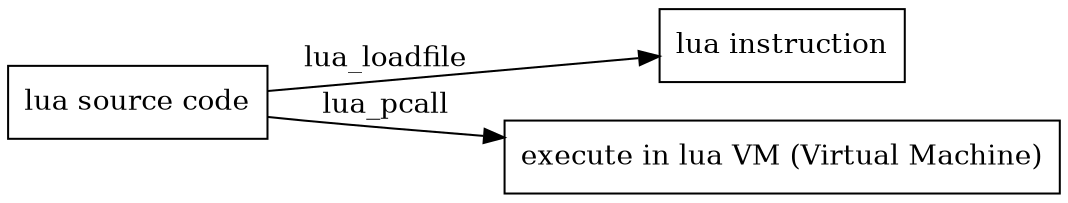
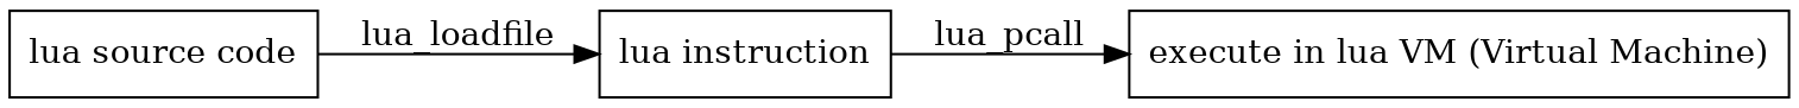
  digraph {
    rankdir=LR
    node [shape=record]
    n1 [label="lua source code"]
    n2 [label="lua instruction"]
    n3 [label="execute in lua VM (Virtual Machine)"]
    n1 -> n2 [label=lua_loadfile]
-   n1 -> n3 [label=lua_pcall]
+   n2 -> n3 [label=lua_pcall]
  }
